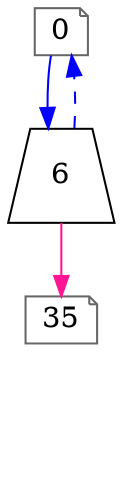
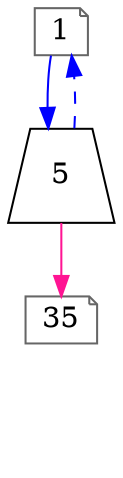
  digraph {
    fontsize=24
    label="\n \n"
    splines=true
    node [color=gray40 shape=note]
    edge [color=blue style=solid]
-   n1 [height=0.3 label=0 width=0.3]
-   n2 [color=black height=0.3 label=6 shape=trapezium width=0.3]
+   n1 [height=0.3 label=1 width=0.3]
+   n2 [color=black height=0.3 label=5 shape=trapezium width=0.3]
    n3 [height=0.3 label=35 width=0.3]
    n1 -> n2
    n2 -> n1 [style=dashed]
    n2 -> n3 [color=deeppink]
  }
